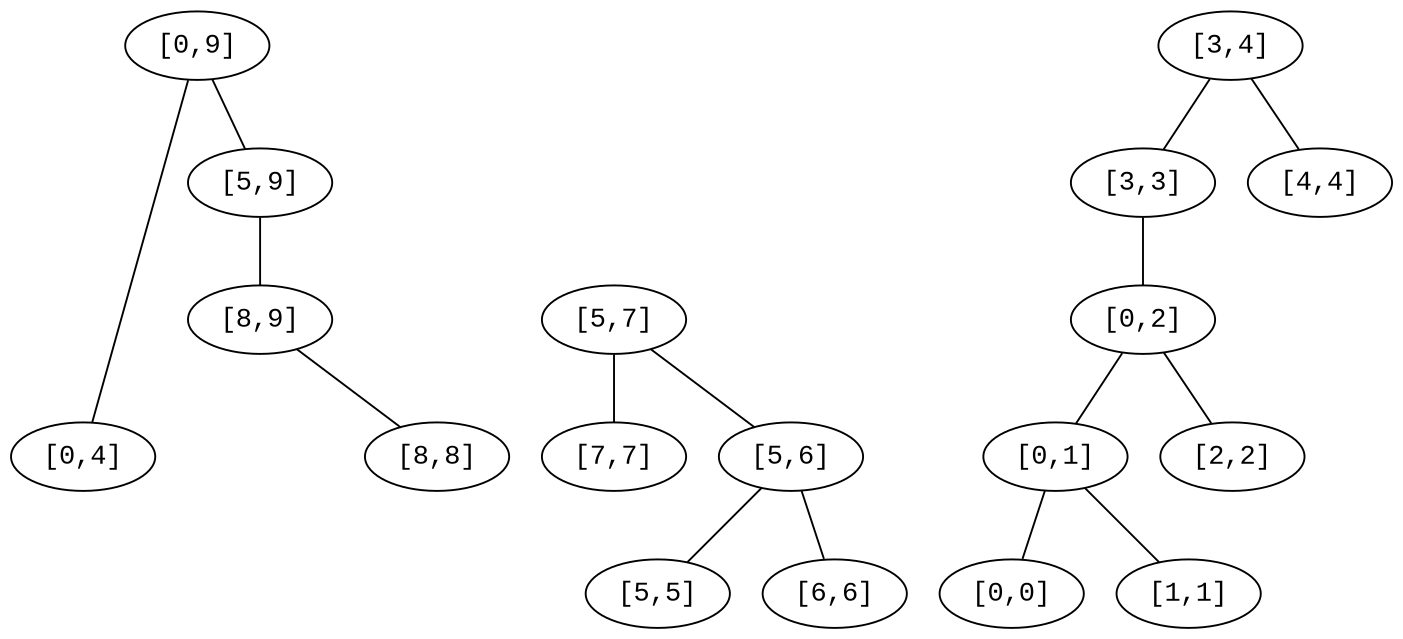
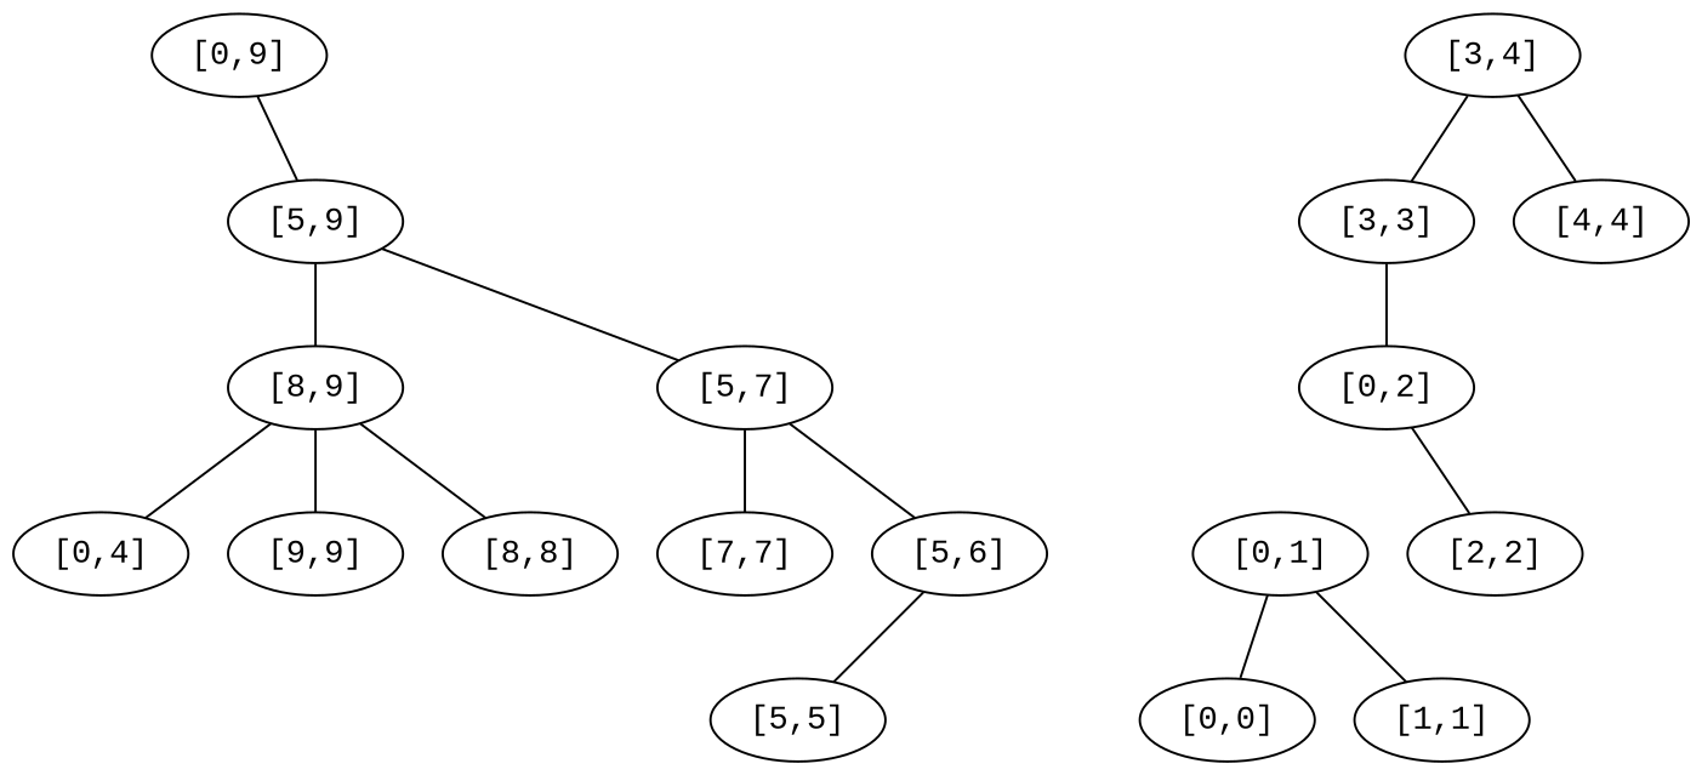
  graph {
    fontname="Liberation Mono"
    node [fontname="Liberation Mono"]
    edge [fontname="Liberation Mono"]
    n1 [label="[0,9]"]
    n2 [label="[0,4]"]
    n3 [label="[5,9]"]
    n4 [label="[5,7]"]
    n5 [label="[8,9]"]
    n6 [label="[0,2]"]
    n7 [label="[0,1]"]
    n8 [label="[2,2]"]
    n9 [label="[3,4]"]
    n10 [label="[3,3]"]
    n11 [label="[4,4]"]
    n12 [label="[0,0]"]
    n13 [label="[1,1]"]
    n14 [label="[5,6]"]
    n15 [label="[7,7]"]
    n16 [label="[8,8]"]
+   n17 [label="[9,9]"]
    n18 [label="[5,5]"]
-   n19 [label="[6,6]"]
-   n1 -- n2
+   n5 -- n2
    n1 -- n3
+   n3 -- n4
    n3 -- n5
    n4 -- n14
    n4 -- n15
    n5 -- n16
-   n6 -- n7
+   n5 -- n17
    n6 -- n8
    n7 -- n12
    n7 -- n13
    n9 -- n10
    n9 -- n11
    n10 -- n6
    n14 -- n18
-   n14 -- n19
  }
